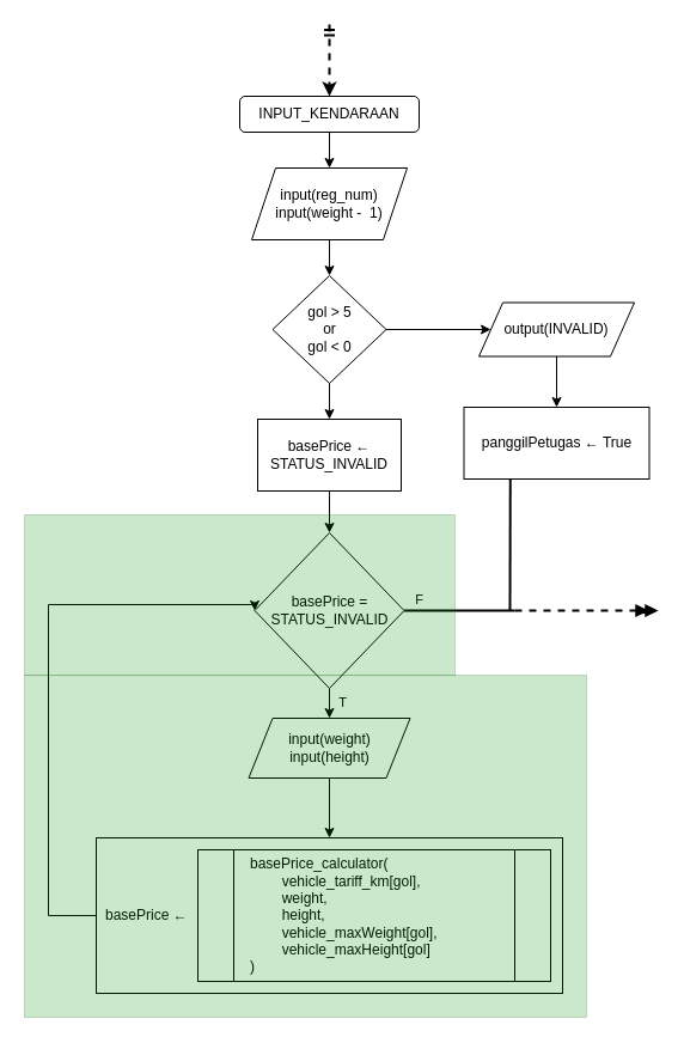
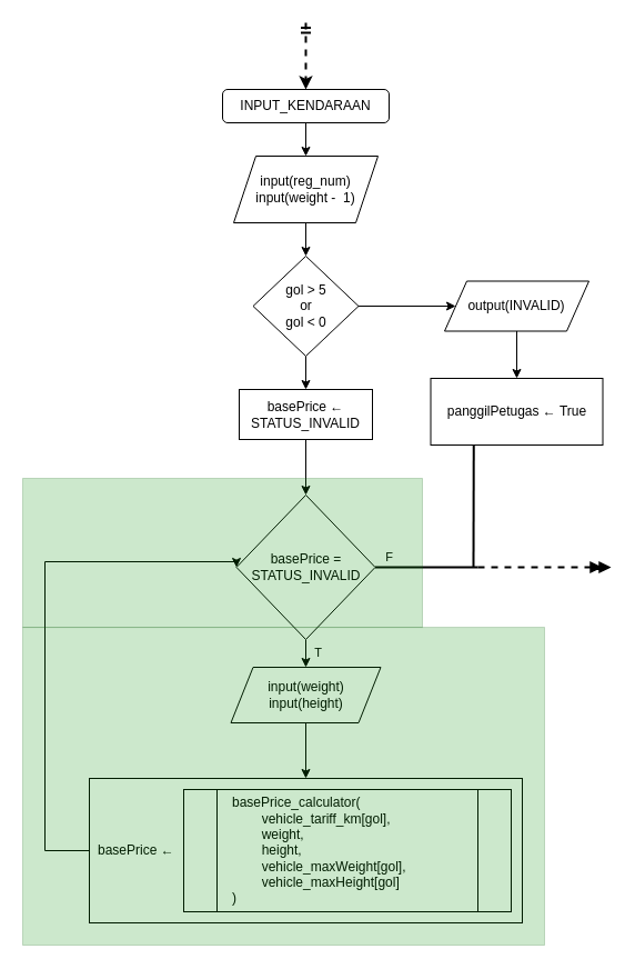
  <mxCell id="0" />
  <mxCell id="1" parent="0" />
  <mxCell id="2" style="edgeStyle=orthogonalEdgeStyle;rounded=0;orthogonalLoop=1;jettySize=auto;html=1;exitX=0.5;exitY=1;exitDx=0;exitDy=0;entryX=0.5;entryY=0;entryDx=0;entryDy=0;" edge="1" parent="1" source="3" target="5"><mxGeometry relative="1" as="geometry" /></mxCell>
  <mxCell id="3" value="INPUT_KENDARAAN" style="rounded=1;whiteSpace=wrap;html=1;" vertex="1" parent="1"><mxGeometry x="200" y="80" width="150" height="30" as="geometry" /></mxCell>
  <mxCell id="4" style="edgeStyle=orthogonalEdgeStyle;rounded=0;orthogonalLoop=1;jettySize=auto;html=1;entryX=0.5;entryY=0;entryDx=0;entryDy=0;" edge="1" parent="1" source="5" target="8"><mxGeometry relative="1" as="geometry" /></mxCell>
  <mxCell id="5" value="input(reg_num)&lt;div&gt;input(weight -&amp;nbsp; 1)&lt;/div&gt;" style="shape=parallelogram;perimeter=parallelogramPerimeter;whiteSpace=wrap;html=1;fixedSize=1;" vertex="1" parent="1"><mxGeometry x="210" y="140" width="130" height="60" as="geometry" /></mxCell>
  <mxCell id="6" style="edgeStyle=orthogonalEdgeStyle;rounded=0;orthogonalLoop=1;jettySize=auto;html=1;exitX=1;exitY=0.5;exitDx=0;exitDy=0;entryX=0;entryY=0.5;entryDx=0;entryDy=0;" edge="1" parent="1" source="8" target="10"><mxGeometry relative="1" as="geometry" /></mxCell>
  <mxCell id="7" style="edgeStyle=orthogonalEdgeStyle;rounded=0;orthogonalLoop=1;jettySize=auto;html=1;exitX=0.5;exitY=1;exitDx=0;exitDy=0;entryX=0.5;entryY=0;entryDx=0;entryDy=0;" edge="1" parent="1" source="8" target="13"><mxGeometry relative="1" as="geometry" /></mxCell>
  <mxCell id="8" value="gol &amp;gt; 5&lt;div&gt;or&lt;/div&gt;&lt;div&gt;gol &amp;lt; 0&lt;/div&gt;" style="rhombus;whiteSpace=wrap;html=1;" vertex="1" parent="1"><mxGeometry x="227.5" y="230" width="95" height="90" as="geometry" /></mxCell>
  <mxCell id="9" style="edgeStyle=orthogonalEdgeStyle;rounded=0;orthogonalLoop=1;jettySize=auto;html=1;exitX=0.5;exitY=1;exitDx=0;exitDy=0;entryX=0.5;entryY=0;entryDx=0;entryDy=0;" edge="1" parent="1" source="10" target="11"><mxGeometry relative="1" as="geometry" /></mxCell>
  <mxCell id="10" value="output(INVALID)" style="shape=parallelogram;perimeter=parallelogramPerimeter;whiteSpace=wrap;html=1;fixedSize=1;" vertex="1" parent="1"><mxGeometry x="400" y="252.5" width="130" height="45" as="geometry" /></mxCell>
  <mxCell id="11" value="panggilPetugas&amp;nbsp;← True" style="rounded=0;whiteSpace=wrap;html=1;" vertex="1" parent="1"><mxGeometry x="387.5" y="340" width="155" height="60" as="geometry" /></mxCell>
  <mxCell id="12" style="edgeStyle=orthogonalEdgeStyle;rounded=0;orthogonalLoop=1;jettySize=auto;html=1;exitX=0.5;exitY=1;exitDx=0;exitDy=0;entryX=0.5;entryY=0;entryDx=0;entryDy=0;" edge="1" parent="1" source="13" target="16"><mxGeometry relative="1" as="geometry" /></mxCell>
- <mxCell id="13" value="basePrice&amp;nbsp;← STATUS_INVALID" style="rounded=0;whiteSpace=wrap;html=1;" vertex="1" parent="1"><mxGeometry x="215" y="350" width="120" height="60" as="geometry" /></mxCell>
+ <mxCell id="13" value="basePrice&amp;nbsp;← STATUS_INVALID" style="rounded=0;whiteSpace=wrap;html=1;" vertex="1" parent="1"><mxGeometry x="215" y="350" width="120" height="45" as="geometry" /></mxCell>
  <mxCell id="14" style="edgeStyle=orthogonalEdgeStyle;rounded=0;orthogonalLoop=1;jettySize=auto;html=1;exitX=0.5;exitY=1;exitDx=0;exitDy=0;entryX=0.5;entryY=0;entryDx=0;entryDy=0;" edge="1" parent="1" source="16" target="18"><mxGeometry relative="1" as="geometry" /></mxCell>
  <mxCell id="15" value="T" style="edgeLabel;html=1;align=center;verticalAlign=middle;resizable=0;points=[];" vertex="1" connectable="0" parent="14"><mxGeometry x="-0.137" y="-2" relative="1" as="geometry"><mxPoint x="12" as="offset" /></mxGeometry></mxCell>
  <mxCell id="16" value="basePrice = STATUS_INVALID" style="rhombus;whiteSpace=wrap;html=1;" vertex="1" parent="1"><mxGeometry x="212.5" y="445" width="125" height="130" as="geometry" /></mxCell>
  <mxCell id="17" style="edgeStyle=orthogonalEdgeStyle;rounded=0;orthogonalLoop=1;jettySize=auto;html=1;exitX=0.5;exitY=1;exitDx=0;exitDy=0;entryX=0.5;entryY=0;entryDx=0;entryDy=0;" edge="1" parent="1" source="18" target="20"><mxGeometry relative="1" as="geometry" /></mxCell>
  <mxCell id="18" value="input(weight)&lt;div&gt;input(height)&lt;/div&gt;" style="shape=parallelogram;perimeter=parallelogramPerimeter;whiteSpace=wrap;html=1;fixedSize=1;" vertex="1" parent="1"><mxGeometry x="207.5" y="600" width="135" height="50" as="geometry" /></mxCell>
  <mxCell id="19" value="" style="group" vertex="1" connectable="0" parent="1"><mxGeometry x="80" y="700" width="390" height="130" as="geometry" /></mxCell>
  <mxCell id="20" value="basePrice&amp;nbsp;←&amp;nbsp;" style="rounded=0;whiteSpace=wrap;html=1;align=left;spacingLeft=6;" vertex="1" parent="19"><mxGeometry width="390" height="130" as="geometry" /></mxCell>
  <mxCell id="21" value="basePrice_calculator(&lt;div&gt;&lt;span style=&quot;white-space: pre;&quot;&gt;&#09;&lt;/span&gt;vehicle_tariff_km[gol],&lt;/div&gt;&lt;div&gt;&lt;span style=&quot;white-space: pre;&quot;&gt;&#09;&lt;/span&gt;weight,&lt;/div&gt;&lt;div&gt;&lt;span style=&quot;white-space: pre;&quot;&gt;&#09;&lt;/span&gt;height,&lt;/div&gt;&lt;div&gt;&lt;span style=&quot;white-space: pre;&quot;&gt;&#09;&lt;/span&gt;vehicle_maxWeight[gol],&lt;/div&gt;&lt;div&gt;&lt;span style=&quot;white-space: pre;&quot;&gt;&#09;&lt;/span&gt;vehicle_maxHeight[gol]&lt;/div&gt;&lt;div style=&quot;&quot;&gt;)&lt;/div&gt;" style="shape=process;whiteSpace=wrap;html=1;backgroundOutline=1;align=left;spacingLeft=12;" vertex="1" parent="19"><mxGeometry x="85" y="10" width="295" height="110" as="geometry" /></mxCell>
  <mxCell id="22" style="edgeStyle=orthogonalEdgeStyle;rounded=0;orthogonalLoop=1;jettySize=auto;html=1;exitX=0;exitY=0.5;exitDx=0;exitDy=0;entryX=0;entryY=0.5;entryDx=0;entryDy=0;" edge="1" parent="1" source="20" target="16"><mxGeometry relative="1" as="geometry"><Array as="points"><mxPoint x="40" y="765" /><mxPoint x="40" y="505" /></Array></mxGeometry></mxCell>
  <mxCell id="23" value="" style="endArrow=none;html=1;rounded=0;exitX=1;exitY=0.5;exitDx=0;exitDy=0;strokeWidth=2;" edge="1" parent="1" source="16"><mxGeometry width="50" height="50" relative="1" as="geometry"><mxPoint x="380" y="520" as="sourcePoint" /><mxPoint x="430" y="510" as="targetPoint" /></mxGeometry></mxCell>
  <mxCell id="24" value="F" style="edgeLabel;html=1;align=center;verticalAlign=middle;resizable=0;points=[];" vertex="1" connectable="0" parent="23"><mxGeometry x="0.243" relative="1" as="geometry"><mxPoint x="-45" y="-10" as="offset" /></mxGeometry></mxCell>
  <mxCell id="25" value="" style="endArrow=none;html=1;rounded=0;entryX=0.25;entryY=1;entryDx=0;entryDy=0;strokeWidth=2;" edge="1" parent="1" target="11"><mxGeometry width="50" height="50" relative="1" as="geometry"><mxPoint x="426" y="510" as="sourcePoint" /><mxPoint x="460" y="440" as="targetPoint" /></mxGeometry></mxCell>
  <mxCell id="26" value="" style="endArrow=doubleBlock;html=1;rounded=0;dashed=1;endFill=1;strokeWidth=2;" edge="1" parent="1"><mxGeometry width="50" height="50" relative="1" as="geometry"><mxPoint x="430" y="510" as="sourcePoint" /><mxPoint x="550" y="510" as="targetPoint" /></mxGeometry></mxCell>
  <mxCell id="27" value="" style="endArrow=classic;html=1;rounded=0;entryX=0.5;entryY=0;entryDx=0;entryDy=0;strokeWidth=2;dashed=1;startArrow=ERmandOne;startFill=0;" edge="1" parent="1" target="3"><mxGeometry width="50" height="50" relative="1" as="geometry"><mxPoint x="275" y="20" as="sourcePoint" /><mxPoint x="290" y="-20" as="targetPoint" /></mxGeometry></mxCell>
  <mxCell id="28" value="" style="group" vertex="1" connectable="0" parent="1"><mxGeometry x="20" y="430" width="480" height="420" as="geometry" /></mxCell>
  <mxCell id="29" value="" style="rounded=0;whiteSpace=wrap;html=1;fillColor=#008a00;fontColor=#ffffff;strokeColor=#005700;opacity=20;" vertex="1" parent="28"><mxGeometry y="134.04" width="470" height="285.96" as="geometry" /></mxCell>
  <mxCell id="30" value="" style="rounded=0;whiteSpace=wrap;html=1;fillColor=#008a00;fontColor=#ffffff;strokeColor=#005700;opacity=20;" vertex="1" parent="28"><mxGeometry width="360" height="134.043" as="geometry" /></mxCell>
